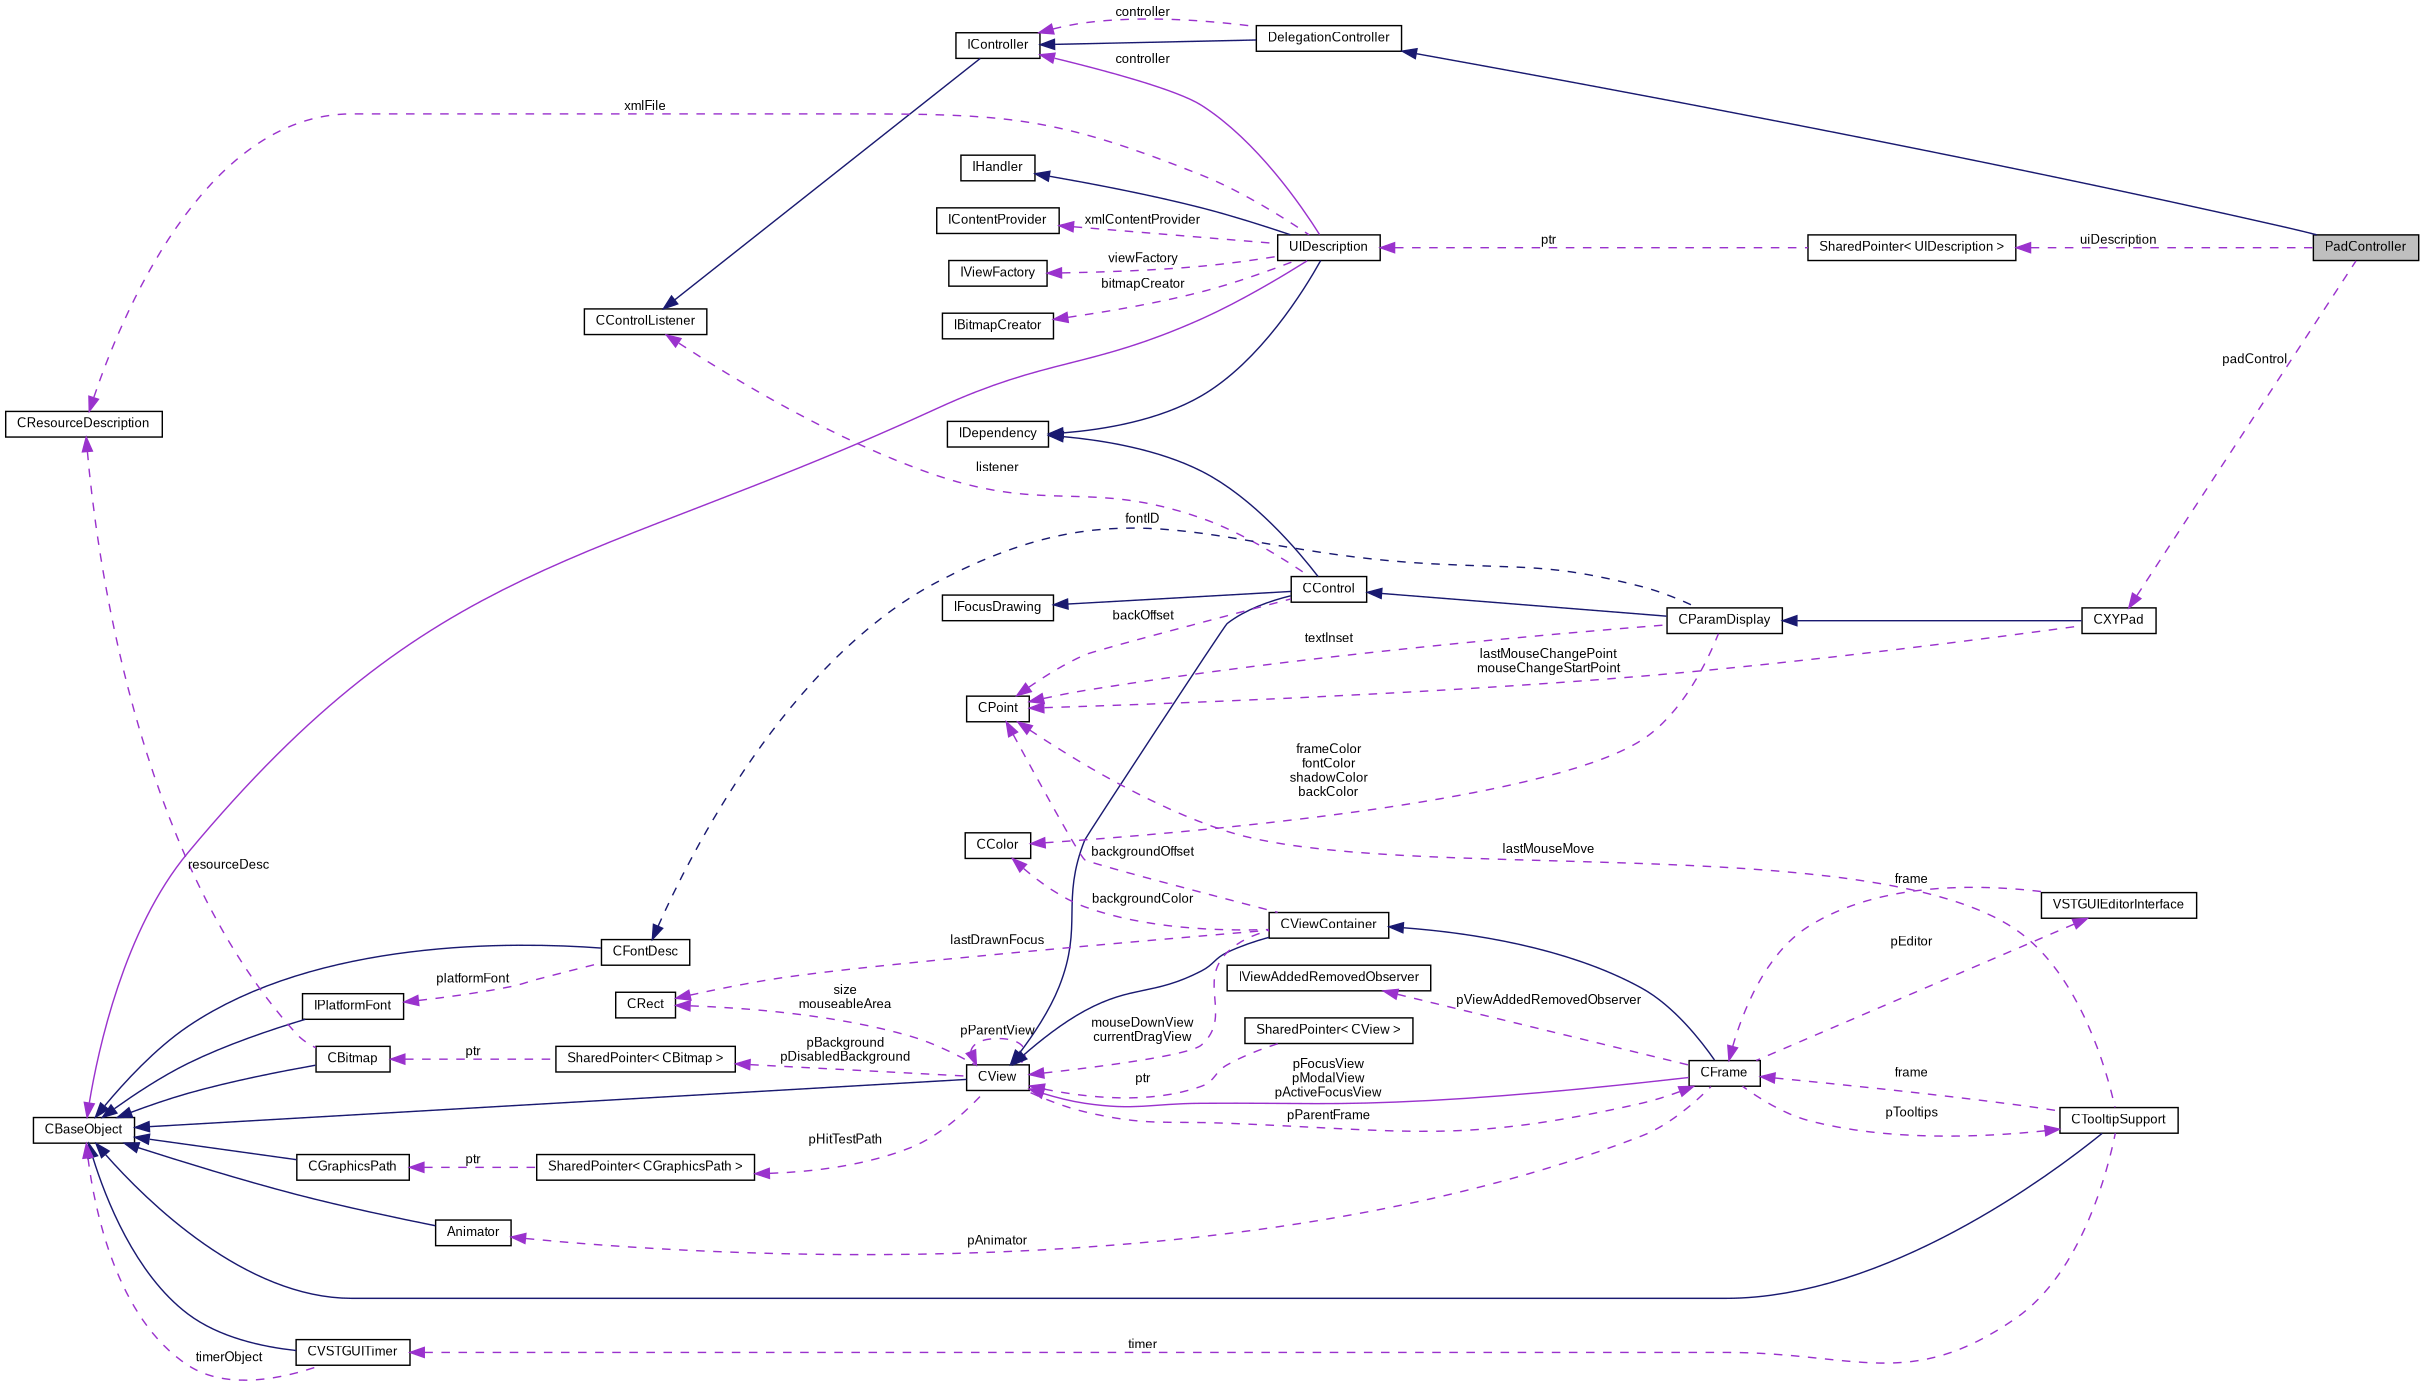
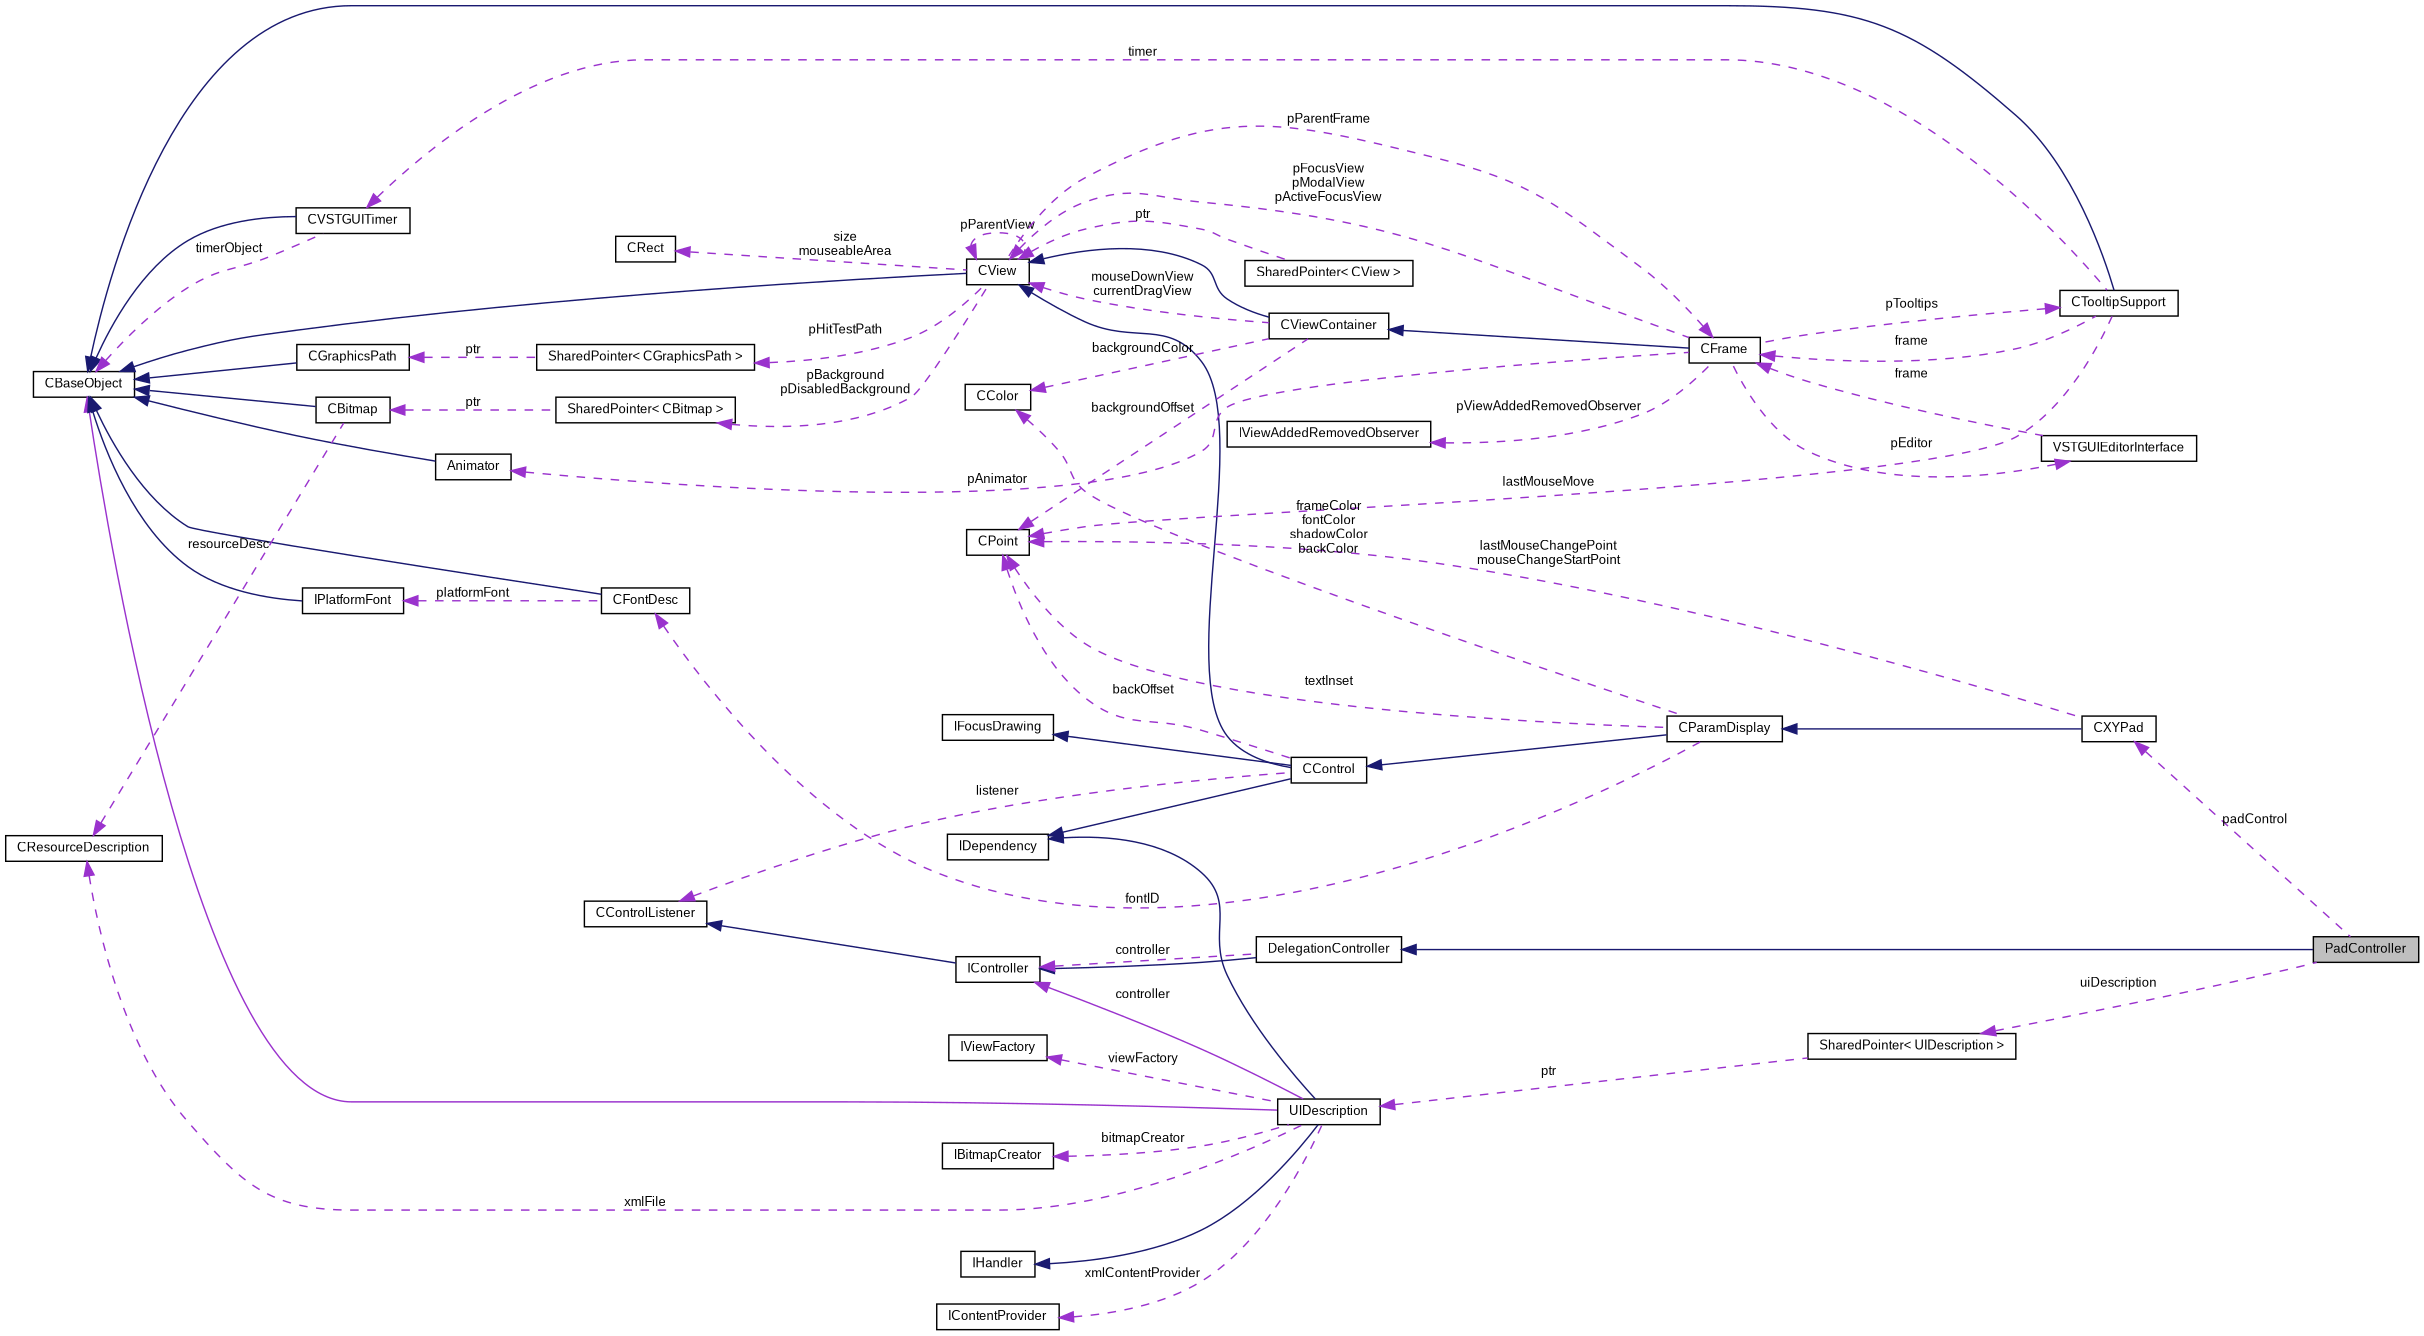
  digraph {
    rankdir=LR
    node [color=black fontname=Arial fontsize=9 shape=record]
    edge [color=darkorchid3 dir=back fontname=Arial fontsize=9 labelfontname=Arial labelfontsize=9 style=dashed]
    n1 [fillcolor=grey75 fontcolor=black height=0.2 label=PadController style=filled width=0.4]
    n2 [height=0.2 label=DelegationController width=0.4]
    n3 [height=0.2 label=IController width=0.4]
    n4 [height=0.2 label=UIDescription width=0.4]
    n5 [height=0.2 label="SharedPointer\< UIDescription \>" width=0.4]
    n6 [height=0.2 label=CControlListener width=0.4]
    n7 [height=0.2 label=CControl width=0.4]
    n8 [height=0.2 label=CParamDisplay width=0.4]
    n9 [height=0.2 label=CXYPad width=0.4]
    n10 [height=0.2 label=CView width=0.4]
    n11 [height=0.2 label=CFrame width=0.4]
    n12 [height=0.2 label=CViewContainer width=0.4]
    n13 [height=0.2 label="SharedPointer\< CView \>" width=0.4]
    n14 [height=0.2 label=CTooltipSupport width=0.4]
    n15 [height=0.2 label=VSTGUIEditorInterface width=0.4]
    n16 [height=0.2 label=CBaseObject width=0.4]
    n17 [height=0.2 label=CBitmap width=0.4]
    n18 [height=0.2 label=Animator width=0.4]
    n19 [height=0.2 label=CVSTGUITimer width=0.4]
    n20 [height=0.2 label=CGraphicsPath width=0.4]
    n21 [height=0.2 label=CFontDesc width=0.4]
    n22 [height=0.2 label=IPlatformFont width=0.4]
    n23 [height=0.2 label="SharedPointer\< CBitmap \>" width=0.4]
    n24 [height=0.2 label="SharedPointer\< CGraphicsPath \>" width=0.4]
    n25 [height=0.2 label=CResourceDescription width=0.4]
    n26 [height=0.2 label=CPoint width=0.4]
    n27 [height=0.2 label=CColor width=0.4]
    n28 [height=0.2 label=CRect width=0.4]
    n29 [height=0.2 label=IViewAddedRemovedObserver width=0.4]
    n30 [height=0.2 label=IFocusDrawing width=0.4]
    n31 [height=0.2 label=IDependency width=0.4]
    n32 [height=0.2 label=IHandler width=0.4]
    n33 [height=0.2 label=IContentProvider width=0.4]
    n34 [height=0.2 label=IViewFactory width=0.4]
    n35 [height=0.2 label=IBitmapCreator width=0.4]
    n2 -> n1 [color=midnightblue style=solid]
    n3 -> n2 [color=midnightblue style=solid]
    n3 -> n2 [label=controller]
    n3 -> n4 [label=controller style=solid]
    n4 -> n5 [label=ptr]
    n5 -> n1 [label=uiDescription]
    n6 -> n3 [color=midnightblue style=solid]
    n6 -> n7 [label=listener]
    n7 -> n8 [color=midnightblue style=solid]
    n8 -> n9 [color=midnightblue style=solid]
    n9 -> n1 [label=padControl]
    n10 -> n7 [color=midnightblue style=solid]
    n10 -> n10 [label=pParentView]
-   n10 -> n11 [label="pFocusView\npModalView\npActiveFocusView" style=solid]
+   n10 -> n11 [label="pFocusView\npModalView\npActiveFocusView"]
    n10 -> n12 [color=midnightblue style=solid]
    n10 -> n12 [label="mouseDownView\ncurrentDragView"]
    n10 -> n13 [label=ptr]
    n11 -> n10 [label=pParentFrame]
    n11 -> n14 [label=frame]
    n11 -> n15 [label=frame]
    n12 -> n11 [color=midnightblue style=solid]
    n14 -> n11 [label=pTooltips]
    n15 -> n11 [label=pEditor]
    n16 -> n4 [style=solid]
    n16 -> n10 [color=midnightblue style=solid]
    n16 -> n14 [color=midnightblue style=solid]
    n16 -> n17 [color=midnightblue style=solid]
    n16 -> n18 [color=midnightblue style=solid]
    n16 -> n19 [color=midnightblue style=solid]
    n16 -> n19 [label=timerObject]
    n16 -> n20 [color=midnightblue style=solid]
    n16 -> n21 [color=midnightblue style=solid]
    n16 -> n22 [color=midnightblue style=solid]
    n17 -> n23 [label=ptr]
    n18 -> n11 [label=pAnimator]
    n19 -> n14 [label=timer]
    n20 -> n24 [label=ptr]
-   n21 -> n8 [color=midnightblue label=fontID]
+   n21 -> n8 [label=fontID]
    n22 -> n21 [label=platformFont]
    n23 -> n10 [label="pBackground\npDisabledBackground"]
    n24 -> n10 [label=pHitTestPath]
    n25 -> n4 [label=xmlFile]
    n25 -> n17 [label=resourceDesc]
    n26 -> n7 [label=backOffset]
    n26 -> n8 [label=textInset]
    n26 -> n9 [label="lastMouseChangePoint\nmouseChangeStartPoint"]
    n26 -> n12 [label=backgroundOffset]
    n26 -> n14 [label=lastMouseMove]
    n27 -> n8 [label="frameColor\nfontColor\nshadowColor\nbackColor"]
    n27 -> n12 [label=backgroundColor]
    n28 -> n10 [label="size\nmouseableArea"]
-   n28 -> n12 [label=lastDrawnFocus]
    n29 -> n11 [label=pViewAddedRemovedObserver]
    n30 -> n7 [color=midnightblue style=solid]
    n31 -> n4 [color=midnightblue style=solid]
    n31 -> n7 [color=midnightblue style=solid]
    n32 -> n4 [color=midnightblue style=solid]
    n33 -> n4 [label=xmlContentProvider]
    n34 -> n4 [label=viewFactory]
    n35 -> n4 [label=bitmapCreator]
  }
